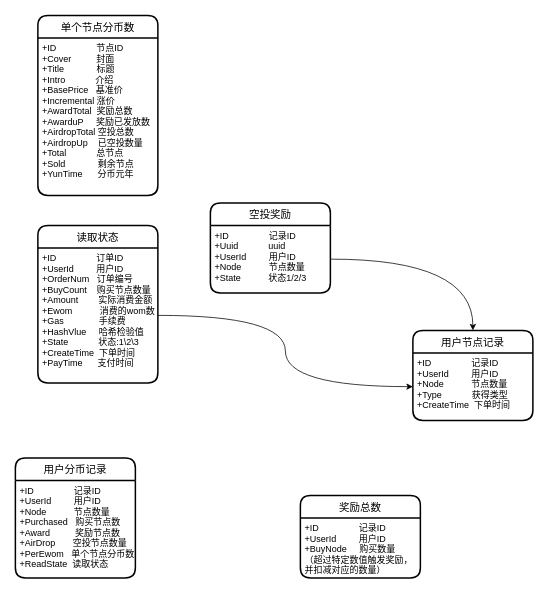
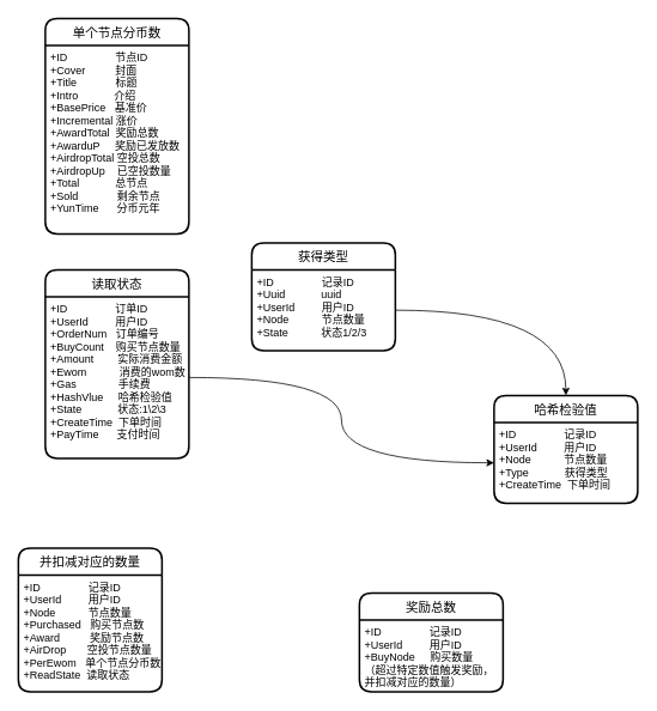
  <mxCell id="0" />
  <mxCell id="1" parent="0" />
  <mxCell id="2" value="单个节点分币数" style="swimlane;childLayout=stackLayout;horizontal=1;startSize=30;horizontalStack=0;rounded=1;fontSize=14;fontStyle=0;strokeWidth=2;resizeParent=0;resizeLast=1;shadow=0;dashed=0;align=center;" vertex="1" parent="1"><mxGeometry x="50" y="20" width="160" height="240" as="geometry" /></mxCell>
  <mxCell id="3" value="+ID                节点ID&#10;+Cover          封面&#10;+Title             标题&#10;+Intro            介绍&#10;+BasePrice   基准价&#10;+Incremental 涨价&#10;+AwardTotal  奖励总数&#10;+AwarduP     奖励已发放数&#10;+AirdropTotal 空投总数&#10;+AirdropUp    已空投数量&#10;+Total            总节点&#10;+Sold             剩余节点&#10;+YunTime      分币元年" style="align=left;strokeColor=none;fillColor=none;spacingLeft=4;fontSize=12;verticalAlign=top;resizable=0;rotatable=0;part=1;" vertex="1" parent="2"><mxGeometry y="30" width="160" height="210" as="geometry" /></mxCell>
  <mxCell id="4" value="读取状态" style="swimlane;childLayout=stackLayout;horizontal=1;startSize=30;horizontalStack=0;rounded=1;fontSize=14;fontStyle=0;strokeWidth=2;resizeParent=0;resizeLast=1;shadow=0;dashed=0;align=center;" vertex="1" parent="1"><mxGeometry x="50" y="300" width="160" height="210" as="geometry" /></mxCell>
  <mxCell id="5" value="+ID                订单ID&#10;+UserId         用户ID&#10;+OrderNum   订单编号&#10;+BuyCount    购买节点数量&#10;+Amount        实际消费金额&#10;+Ewom           消费的wom数&#10;+Gas              手续费&#10;+HashVlue     哈希检验值&#10;+State            状态:1\2\3&#10;+CreateTime  下单时间&#10;+PayTime      支付时间" style="align=left;strokeColor=none;fillColor=none;spacingLeft=4;fontSize=12;verticalAlign=top;resizable=0;rotatable=0;part=1;" vertex="1" parent="4"><mxGeometry y="30" width="160" height="180" as="geometry" /></mxCell>
- <mxCell id="6" value="用户节点记录" style="swimlane;childLayout=stackLayout;horizontal=1;startSize=30;horizontalStack=0;rounded=1;fontSize=14;fontStyle=0;strokeWidth=2;resizeParent=0;resizeLast=1;shadow=0;dashed=0;align=center;" vertex="1" parent="1"><mxGeometry x="550" y="440" width="160" height="120" as="geometry" /></mxCell>
+ <mxCell id="6" value="哈希检验值" style="swimlane;childLayout=stackLayout;horizontal=1;startSize=30;horizontalStack=0;rounded=1;fontSize=14;fontStyle=0;strokeWidth=2;resizeParent=0;resizeLast=1;shadow=0;dashed=0;align=center;" vertex="1" parent="1"><mxGeometry x="550" y="440" width="160" height="120" as="geometry" /></mxCell>
  <mxCell id="7" value="+ID                记录ID&#10;+UserId         用户ID&#10;+Node           节点数量&#10;+Type            获得类型&#10;+CreateTime  下单时间" style="align=left;strokeColor=none;fillColor=none;spacingLeft=4;fontSize=12;verticalAlign=top;resizable=0;rotatable=0;part=1;" vertex="1" parent="6"><mxGeometry y="30" width="160" height="90" as="geometry" /></mxCell>
- <mxCell id="8" value="用户分币记录" style="swimlane;childLayout=stackLayout;horizontal=1;startSize=30;horizontalStack=0;rounded=1;fontSize=14;fontStyle=0;strokeWidth=2;resizeParent=0;resizeLast=1;shadow=0;dashed=0;align=center;" vertex="1" parent="1"><mxGeometry x="20" y="610" width="160" height="160" as="geometry" /></mxCell>
+ <mxCell id="8" value="并扣减对应的数量" style="swimlane;childLayout=stackLayout;horizontal=1;startSize=30;horizontalStack=0;rounded=1;fontSize=14;fontStyle=0;strokeWidth=2;resizeParent=0;resizeLast=1;shadow=0;dashed=0;align=center;" vertex="1" parent="1"><mxGeometry x="20" y="610" width="160" height="160" as="geometry" /></mxCell>
  <mxCell id="9" value="+ID                记录ID&#10;+UserId         用户ID&#10;+Node           节点数量&#10;+Purchased   购买节点数&#10;+Award          奖励节点数&#10;+AirDrop       空投节点数量&#10;+PerEwom   单个节点分币数&#10;+ReadState  读取状态&#10;&#10;" style="align=left;strokeColor=none;fillColor=none;spacingLeft=4;fontSize=12;verticalAlign=top;resizable=0;rotatable=0;part=1;" vertex="1" parent="8"><mxGeometry y="30" width="160" height="130" as="geometry" /></mxCell>
- <mxCell id="10" value="空投奖励" style="swimlane;childLayout=stackLayout;horizontal=1;startSize=30;horizontalStack=0;rounded=1;fontSize=14;fontStyle=0;strokeWidth=2;resizeParent=0;resizeLast=1;shadow=0;dashed=0;align=center;" vertex="1" parent="1"><mxGeometry x="280" y="270" width="160" height="120" as="geometry" /></mxCell>
+ <mxCell id="10" value="获得类型" style="swimlane;childLayout=stackLayout;horizontal=1;startSize=30;horizontalStack=0;rounded=1;fontSize=14;fontStyle=0;strokeWidth=2;resizeParent=0;resizeLast=1;shadow=0;dashed=0;align=center;" vertex="1" parent="1"><mxGeometry x="280" y="270" width="160" height="120" as="geometry" /></mxCell>
  <mxCell id="11" value="+ID                记录ID&#10;+Uuid            uuid&#10;+UserId         用户ID&#10;+Node           节点数量&#10;+State           状态1/2/3" style="align=left;strokeColor=none;fillColor=none;spacingLeft=4;fontSize=12;verticalAlign=top;resizable=0;rotatable=0;part=1;" vertex="1" parent="10"><mxGeometry y="30" width="160" height="90" as="geometry" /></mxCell>
  <mxCell id="12" style="edgeStyle=orthogonalEdgeStyle;rounded=0;orthogonalLoop=1;jettySize=auto;html=1;entryX=0;entryY=0.5;entryDx=0;entryDy=0;curved=1;" edge="1" parent="1" source="5" target="7"><mxGeometry relative="1" as="geometry" /></mxCell>
  <mxCell id="13" style="edgeStyle=orthogonalEdgeStyle;curved=1;rounded=0;orthogonalLoop=1;jettySize=auto;html=1;entryX=0.5;entryY=0;entryDx=0;entryDy=0;" edge="1" parent="1" source="11" target="6"><mxGeometry relative="1" as="geometry" /></mxCell>
  <mxCell id="14" value="奖励总数" style="swimlane;childLayout=stackLayout;horizontal=1;startSize=30;horizontalStack=0;rounded=1;fontSize=14;fontStyle=0;strokeWidth=2;resizeParent=0;resizeLast=1;shadow=0;dashed=0;align=center;" vertex="1" parent="1"><mxGeometry x="400" y="660" width="160" height="110" as="geometry" /></mxCell>
  <mxCell id="15" value="+ID                记录ID&#10;+UserId         用户ID&#10;+BuyNode     购买数量&#10;（超过特定数值触发奖励，&#10;并扣减对应的数量）" style="align=left;strokeColor=none;fillColor=none;spacingLeft=4;fontSize=12;verticalAlign=top;resizable=0;rotatable=0;part=1;" vertex="1" parent="14"><mxGeometry y="30" width="160" height="80" as="geometry" /></mxCell>
